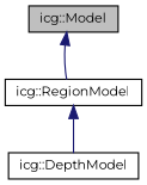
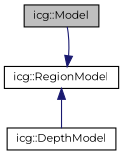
  digraph {
    fontname=Montserrat
    node [color=black fillcolor=white fontname=Montserrat fontsize=10 shape=record style=filled]
    edge [color=midnightblue dir=back fontname=Montserrat fontsize=10 labelfontname=Helvetica labelfontsize=10 style=solid]
    n1 [fillcolor=grey75 fontcolor=black height=0.2 label="icg::Model" width=0.4]
    n2 [height=0.2 label="icg::RegionModel" width=0.4]
    n3 [height=0.2 label="icg::DepthModel" width=0.4]
-   n1 -> n2
+   n2 -> n1
    n2 -> n3
  }
